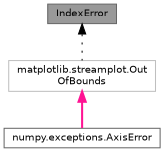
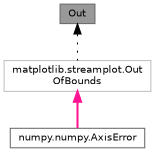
  digraph {
    node [color=gray40 fillcolor=white fontname=Helvetica fontsize=10 shape=box style=filled]
    edge [dir=back fontname=Helvetica fontsize=10 labelfontname=Helvetica labelfontsize=10]
-   n1 [fillcolor=grey60 fontcolor=black height=0.2 label=IndexError width=0.4]
+   n1 [fillcolor=grey60 fontcolor=black height=0.2 label=Out width=0.4]
    n2 [color=grey75 height=0.2 label="matplotlib.streamplot.Out\lOfBounds" width=0.4]
-   n3 [height=0.2 label="numpy.exceptions.AxisError" width=0.4]
+   n3 [height=0.2 label="numpy.numpy.AxisError" width=0.4]
    n1 -> n2 [color=black style=dotted]
    n2 -> n3 [color=deeppink style=bold]
  }
